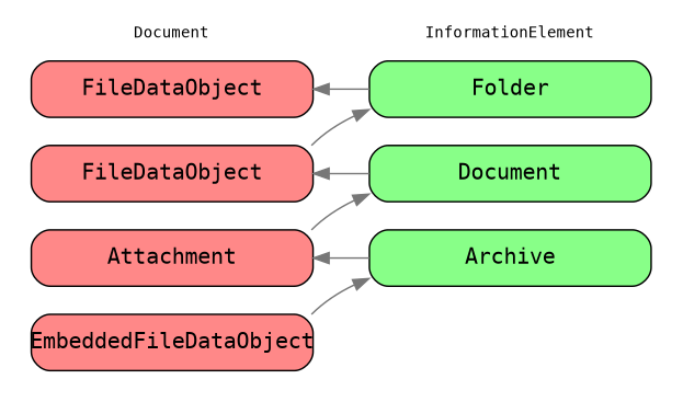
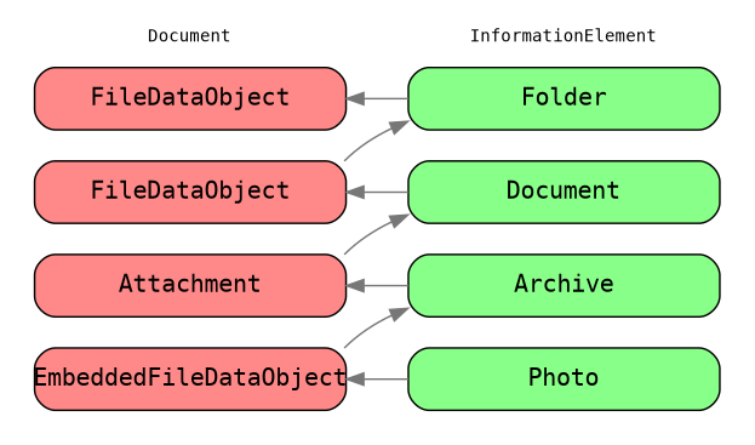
  digraph {
    fontname="DejaVu Sans Mono"
    rankdir=LR
    node [fillcolor="#ff000077" fixedsize=true fontname="DejaVu Sans Mono" shape=box style="filled,rounded"]
    edge [color="#777777ff" dir=back fontname="DejaVu Sans Mono"]
    n1 [label=FileDataObject width=2.5]
    n2 [label=FileDataObject width=2.5]
    n3 [label=Attachment width=2.5]
    n4 [label=EmbeddedFileDataObject width=2.5]
    n5 [fillcolor="#00ff0077" label=Folder width=2.5]
    n6 [fillcolor="#00ff0077" label=Document width=2.5]
    n7 [fillcolor="#00ff0077" label=Archive width=2.5]
+   n8 [fillcolor="#00ff0077" label=Photo width=2.5]
    subgraph cluster_1 {
      color=transparent
      fontsize=10
      label=Document
      n1
      n2
      n3
      n4
    }
    subgraph cluster_2 {
      color=transparent
      fontsize=10
      label=InformationElement
      n5
      n6
      n7
+     n8
    }
    n1 -> n5
    n2 -> n6
    n3 -> n7
+   n4 -> n8
    n5 -> n2 [headport=ne]
    n6 -> n3 [headport=ne]
    n7 -> n4 [headport=ne]
  }
